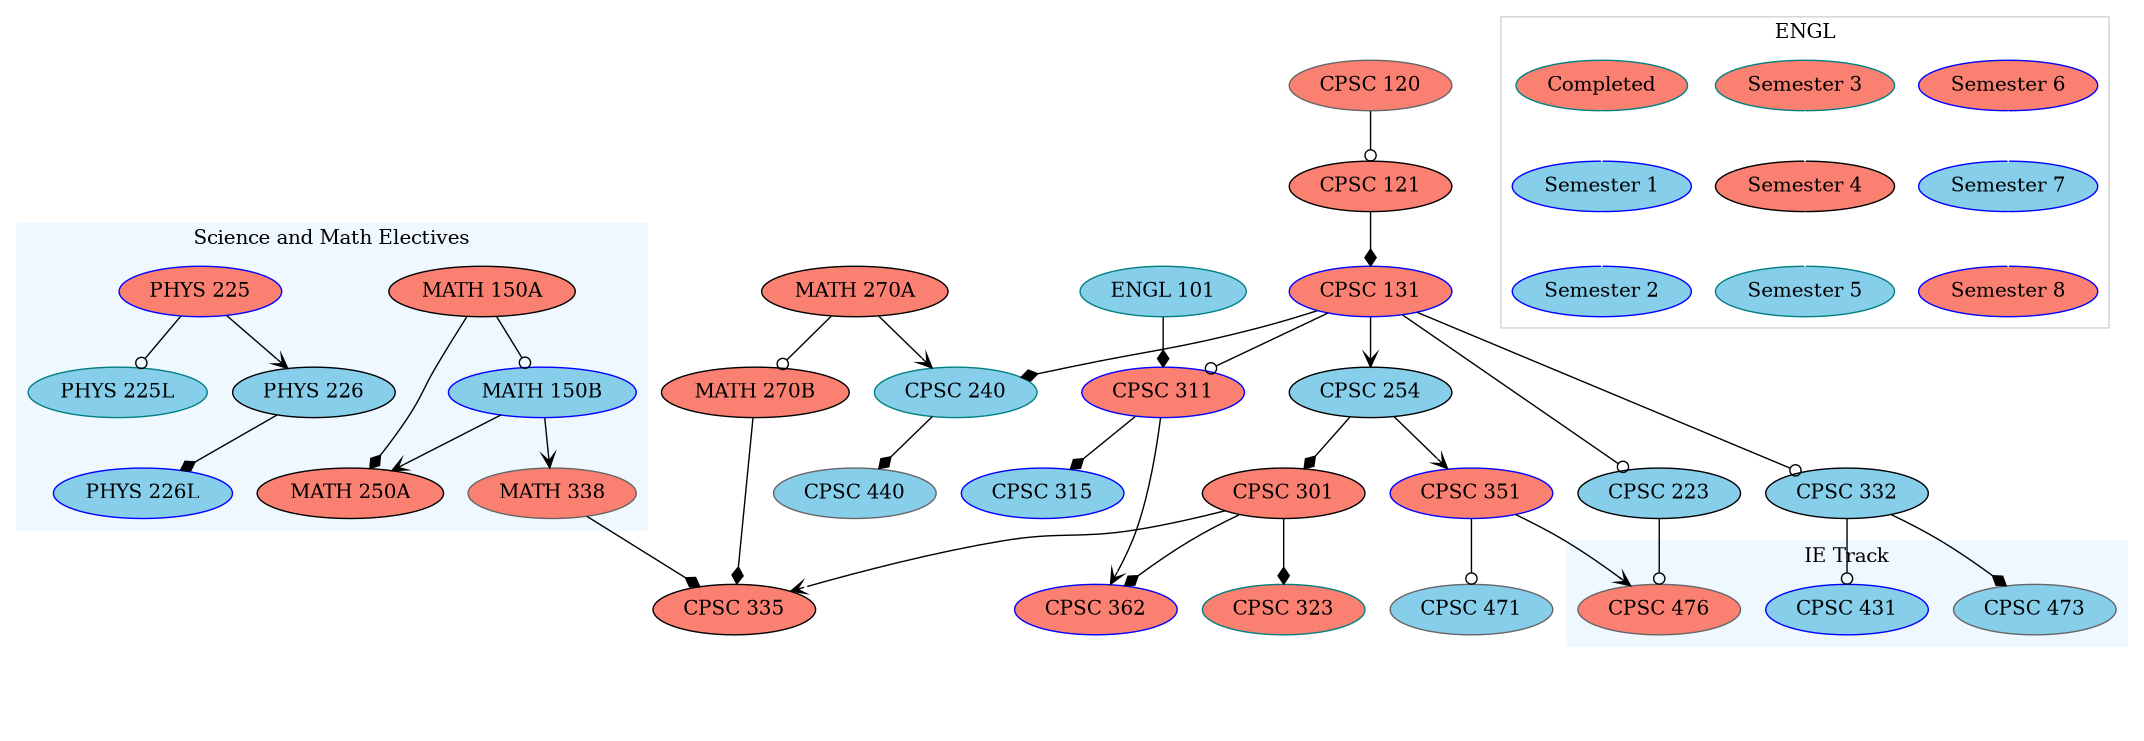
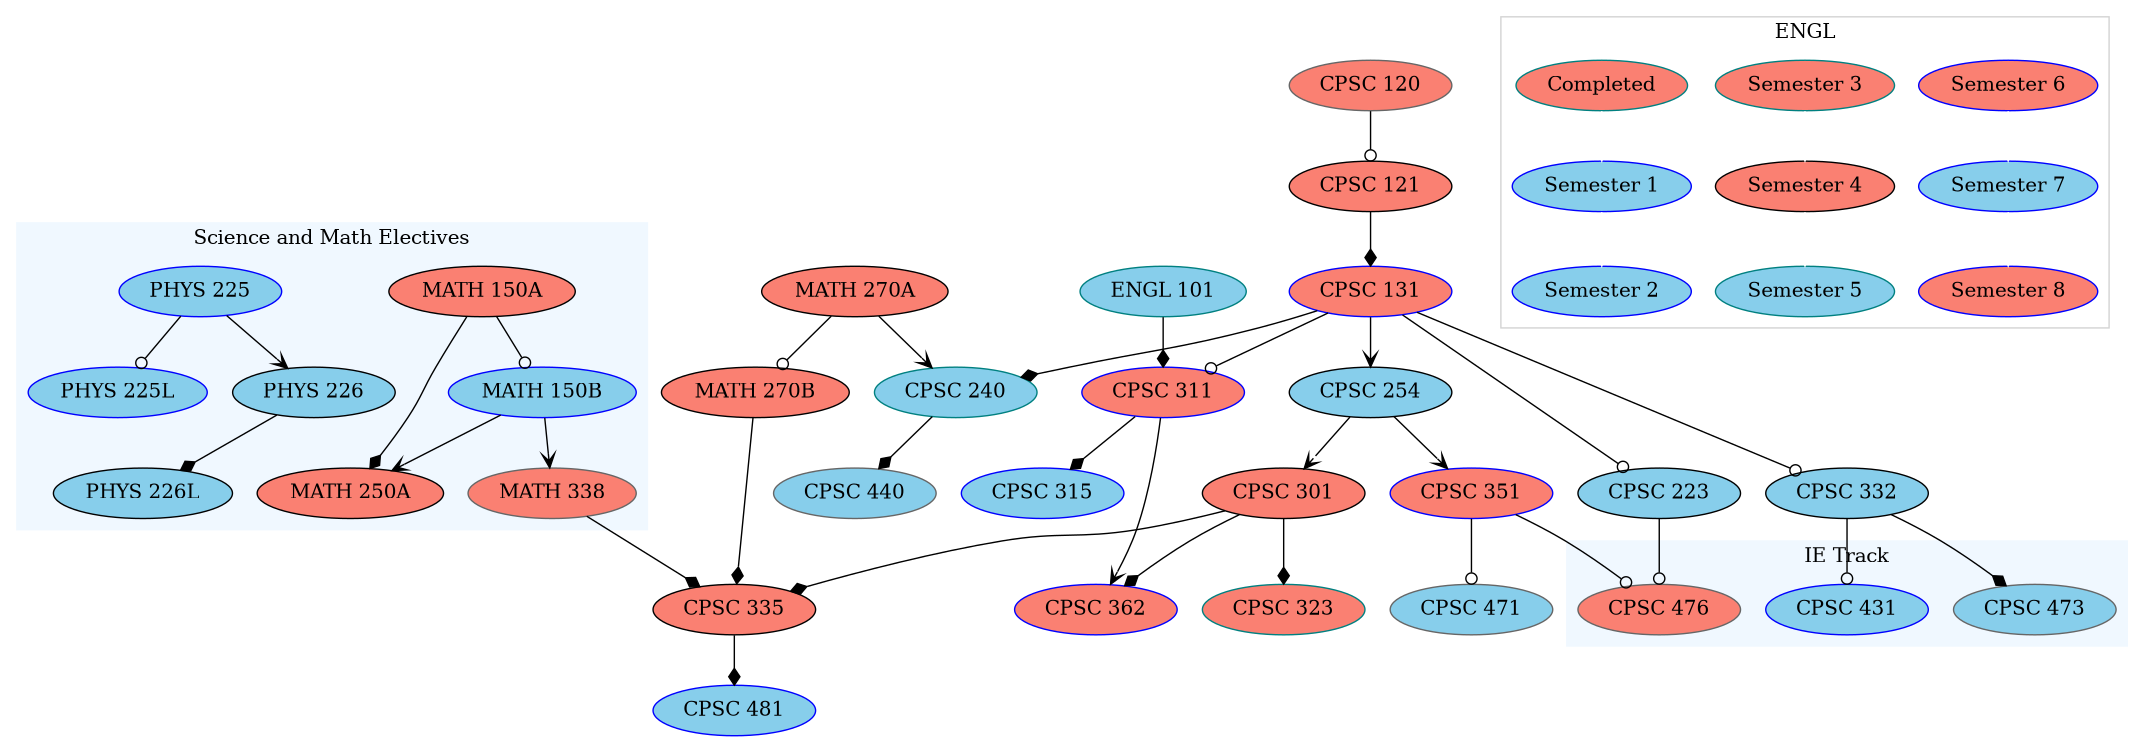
  digraph {
    node [color=blue fillcolor=salmon style=filled]
    edge [arrowhead=diamond]
    "MATH 150A" [color=black]
    "MATH 250A" [color=black]
    "MATH 150B" [fillcolor=skyblue]
    "MATH 338" [color=gray40]
-   "PHYS 225"
-   "PHYS 225L" [color=teal fillcolor=skyblue]
+   "PHYS 225" [fillcolor=skyblue]
+   "PHYS 225L" [fillcolor=skyblue]
    "PHYS 226" [color=black fillcolor=skyblue]
-   "PHYS 226L" [fillcolor=skyblue]
+   "PHYS 226L" [color=black fillcolor=skyblue]
    "CPSC 476" [color=gray40]
    "CPSC 431" [fillcolor=skyblue]
    "CPSC 473" [color=gray40 fillcolor=skyblue]
    "Semester 6"
    "Semester 7" [fillcolor=skyblue]
    "Semester 8"
    "Semester 3" [color=teal]
    "Semester 4" [color=black]
    "Semester 5" [color=teal fillcolor=skyblue]
    Completed [color=teal]
    "Semester 1" [fillcolor=skyblue]
    "Semester 2" [fillcolor=skyblue]
    "CPSC 335" [color=black]
    "CPSC 120" [color=gray40]
    "CPSC 121" [color=black]
    "CPSC 131"
    "ENGL 101" [color=teal fillcolor=skyblue]
    "CPSC 311"
    "CPSC 315" [fillcolor=skyblue]
    "CPSC 362"
    "MATH 270A" [color=black]
    "MATH 270B" [color=black]
    "CPSC 240" [color=teal fillcolor=skyblue]
    "CPSC 440" [color=gray40 fillcolor=skyblue]
    "CPSC 223" [color=black fillcolor=skyblue]
    "CPSC 254" [color=black fillcolor=skyblue]
    "CPSC 332" [color=black fillcolor=skyblue]
+   "CPSC 481" [fillcolor=skyblue]
    "CPSC 301" [color=black]
    "CPSC 351"
    "CPSC 323" [color=teal]
    "CPSC 471" [color=gray40 fillcolor=skyblue]
    subgraph cluster_1 {
      color=aliceblue
      label="Science and Math Electives"
      style=filled
      "MATH 150A"
      "MATH 250A"
      "MATH 150B"
      "MATH 338"
      "PHYS 225"
      "PHYS 225L"
      "PHYS 226"
      "PHYS 226L"
    }
    subgraph cluster_2 {
      color=aliceblue
      label="IE Track"
      style=filled
      "CPSC 476"
      "CPSC 431"
      "CPSC 473"
    }
    subgraph cluster_3 {
      color=lightgrey
      label=ENGL
      "Semester 6"
      "Semester 7"
      "Semester 8"
      "Semester 3"
      "Semester 4"
      "Semester 5"
      Completed
      "Semester 1"
      "Semester 2"
    }
    "MATH 150A" -> "MATH 250A"
    "MATH 150A" -> "MATH 150B" [arrowhead=odot]
    "MATH 150B" -> "MATH 250A" [arrowhead=vee]
    "MATH 150B" -> "MATH 338" [arrowhead=vee]
    "MATH 338" -> "CPSC 335"
    "PHYS 225" -> "PHYS 225L" [arrowhead=odot]
    "PHYS 225" -> "PHYS 226" [arrowhead=vee]
    "PHYS 226" -> "PHYS 226L"
    "Semester 6" -> "Semester 7" [color=white arrowhead=""]
    "Semester 7" -> "Semester 8" [color=white arrowhead=""]
    "Semester 3" -> "Semester 4" [color=white arrowhead=""]
    "Semester 4" -> "Semester 5" [color=white arrowhead=""]
    Completed -> "Semester 1" [color=white arrowhead=""]
    "Semester 1" -> "Semester 2" [color=white arrowhead=""]
+   "CPSC 335" -> "CPSC 481"
    "CPSC 120" -> "CPSC 121" [arrowhead=odot]
    "CPSC 121" -> "CPSC 131"
    "CPSC 131" -> "CPSC 311" [arrowhead=odot]
    "CPSC 131" -> "CPSC 240"
    "CPSC 131" -> "CPSC 223" [arrowhead=odot]
    "CPSC 131" -> "CPSC 254" [arrowhead=vee]
    "CPSC 131" -> "CPSC 332" [arrowhead=odot]
    "ENGL 101" -> "CPSC 311"
    "CPSC 311" -> "CPSC 315"
    "CPSC 311" -> "CPSC 362" [arrowhead=vee]
    "MATH 270A" -> "MATH 270B" [arrowhead=odot]
    "MATH 270A" -> "CPSC 240" [arrowhead=vee]
    "MATH 270B" -> "CPSC 335"
    "CPSC 240" -> "CPSC 440"
    "CPSC 223" -> "CPSC 476" [arrowhead=odot]
-   "CPSC 254" -> "CPSC 301"
+   "CPSC 254" -> "CPSC 301" [arrowhead=vee]
    "CPSC 254" -> "CPSC 351" [arrowhead=vee]
    "CPSC 332" -> "CPSC 431" [arrowhead=odot]
    "CPSC 332" -> "CPSC 473"
-   "CPSC 301" -> "CPSC 335" [arrowhead=vee]
+   "CPSC 301" -> "CPSC 335"
    "CPSC 301" -> "CPSC 362"
    "CPSC 301" -> "CPSC 323"
-   "CPSC 351" -> "CPSC 476" [arrowhead=vee]
+   "CPSC 351" -> "CPSC 476" [arrowhead=odot]
    "CPSC 351" -> "CPSC 471" [arrowhead=odot]
  }
